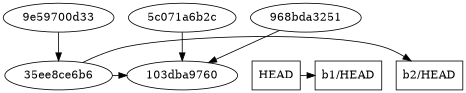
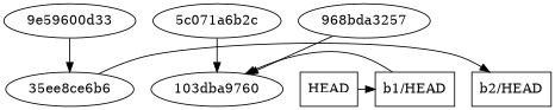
  digraph {
    rankdir=TB
    "b1/HEAD" [shape=box]
    "103dba9760"
    HEAD [shape=box]
    "b2/HEAD" [shape=box]
    "35ee8ce6b6"
-   "9e59700d33"
+   "9e59700d33" [label="9e59600d33"]
    "5c071a6b2c"
-   "968bda3251"
+   "968bda3251" [label="968bda3257"]
    subgraph sub_1 {
      rank=max
      "b1/HEAD"
      "103dba9760"
      HEAD
    }
    subgraph sub_2 {
      rank=sink
      "b2/HEAD"
      "35ee8ce6b6"
    }
-   "35ee8ce6b6" -> "103dba9760"
+   "b1/HEAD" -> "103dba9760"
    HEAD -> "b1/HEAD"
    "35ee8ce6b6" -> "b2/HEAD"
    "9e59700d33" -> "35ee8ce6b6"
    "5c071a6b2c" -> "103dba9760"
    "968bda3251" -> "103dba9760"
  }
